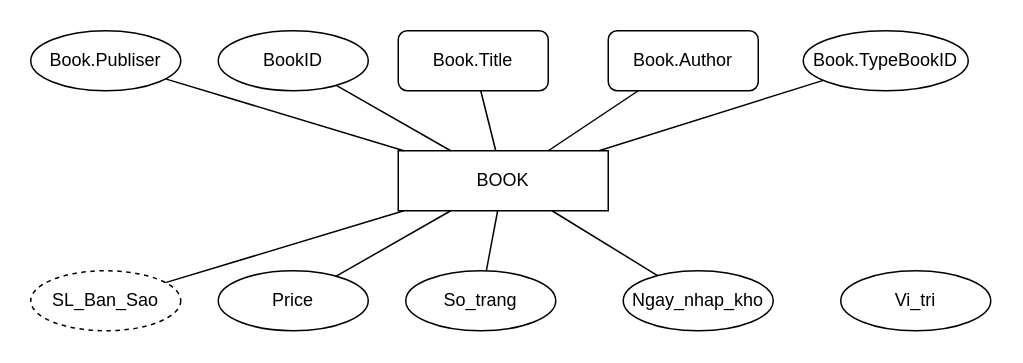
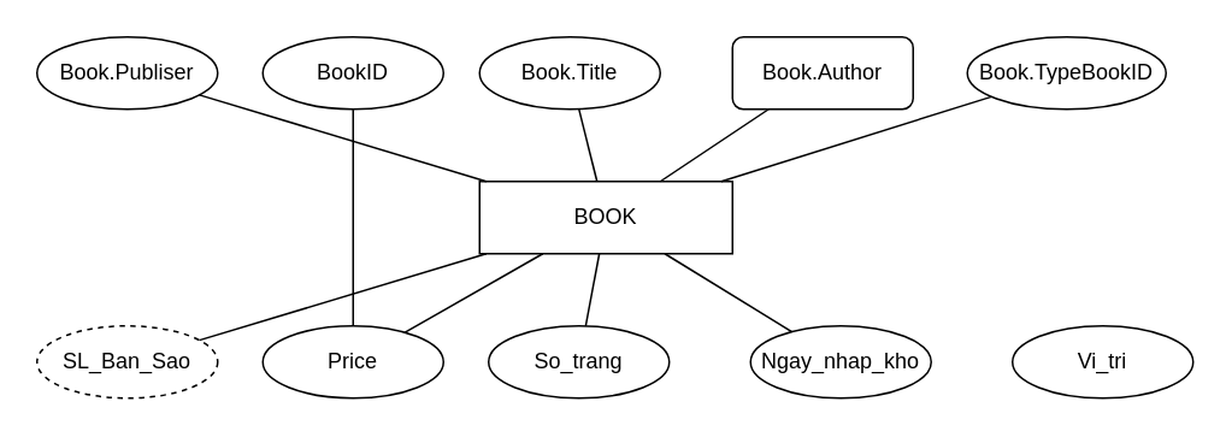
  <mxCell id="0" />
  <mxCell id="1" parent="0" />
  <mxCell id="2" value="BOOK" style="whiteSpace=wrap;html=1;align=center;" vertex="1" parent="1"><mxGeometry x="265" y="100" width="140" height="40" as="geometry" /></mxCell>
  <mxCell id="3" value="BookID" style="ellipse;whiteSpace=wrap;html=1;align=center;" vertex="1" parent="1"><mxGeometry x="145" y="20" width="100" height="40" as="geometry" /></mxCell>
- <mxCell id="4" value="" style="endArrow=none;html=1;rounded=0;" edge="1" parent="1" source="3" target="2"><mxGeometry relative="1" as="geometry"><mxPoint x="205" y="140" as="sourcePoint" /><mxPoint x="365" y="140" as="targetPoint" /></mxGeometry></mxCell>
- <mxCell id="5" value="Book.Title" style="whiteSpace=wrap;html=1;align=center;rounded=1;" vertex="1" parent="1"><mxGeometry x="265" y="20" width="100" height="40" as="geometry" /></mxCell>
+ <mxCell id="4" value="" style="endArrow=none;html=1;rounded=0;" edge="1" parent="1" source="3" target="11"><mxGeometry relative="1" as="geometry"><mxPoint x="205" y="140" as="sourcePoint" /><mxPoint x="365" y="140" as="targetPoint" /></mxGeometry></mxCell>
+ <mxCell id="5" value="Book.Title" style="ellipse;whiteSpace=wrap;html=1;align=center;" vertex="1" parent="1"><mxGeometry x="265" y="20" width="100" height="40" as="geometry" /></mxCell>
  <mxCell id="6" value="" style="endArrow=none;html=1;rounded=0;" edge="1" parent="1" source="5" target="2"><mxGeometry relative="1" as="geometry"><mxPoint x="185" y="70" as="sourcePoint" /><mxPoint x="268" y="130" as="targetPoint" /></mxGeometry></mxCell>
  <mxCell id="7" value="So_trang" style="ellipse;whiteSpace=wrap;html=1;align=center;" vertex="1" parent="1"><mxGeometry x="270" y="180" width="100" height="40" as="geometry" /></mxCell>
  <mxCell id="8" value="Book.Author" style="whiteSpace=wrap;html=1;align=center;rounded=1;" vertex="1" parent="1"><mxGeometry x="405" y="20" width="100" height="40" as="geometry" /></mxCell>
  <mxCell id="9" value="Book.Publiser" style="ellipse;whiteSpace=wrap;html=1;align=center;" vertex="1" parent="1"><mxGeometry x="20" y="20" width="100" height="40" as="geometry" /></mxCell>
  <mxCell id="10" value="SL_Ban_Sao" style="ellipse;whiteSpace=wrap;html=1;align=center;dashed=1;" vertex="1" parent="1"><mxGeometry x="20" y="180" width="100" height="40" as="geometry" /></mxCell>
  <mxCell id="11" value="Price" style="ellipse;whiteSpace=wrap;html=1;align=center;" vertex="1" parent="1"><mxGeometry x="145" y="180" width="100" height="40" as="geometry" /></mxCell>
  <mxCell id="12" value="Ngay_nhap_kho" style="ellipse;whiteSpace=wrap;html=1;align=center;" vertex="1" parent="1"><mxGeometry x="415" y="180" width="100" height="40" as="geometry" /></mxCell>
  <mxCell id="13" value="Vi_tri" style="ellipse;whiteSpace=wrap;html=1;align=center;" vertex="1" parent="1"><mxGeometry x="560" y="180" width="100" height="40" as="geometry" /></mxCell>
  <mxCell id="14" value="Book.TypeBookID" style="ellipse;whiteSpace=wrap;html=1;align=center;" vertex="1" parent="1"><mxGeometry x="535" y="20" width="110" height="40" as="geometry" /></mxCell>
  <mxCell id="15" value="" style="endArrow=none;html=1;rounded=0;" edge="1" parent="1" source="10" target="2"><mxGeometry relative="1" as="geometry"><mxPoint x="225" y="180" as="sourcePoint" /><mxPoint x="385" y="180" as="targetPoint" /></mxGeometry></mxCell>
  <mxCell id="16" value="" style="endArrow=none;html=1;rounded=0;" edge="1" parent="1" source="11" target="2"><mxGeometry relative="1" as="geometry"><mxPoint x="225" y="179.31" as="sourcePoint" /><mxPoint x="385" y="179.31" as="targetPoint" /></mxGeometry></mxCell>
  <mxCell id="17" value="" style="endArrow=none;html=1;rounded=0;" edge="1" parent="1" source="9" target="2"><mxGeometry relative="1" as="geometry"><mxPoint x="225" y="180" as="sourcePoint" /><mxPoint x="385" y="180" as="targetPoint" /></mxGeometry></mxCell>
  <mxCell id="18" value="" style="endArrow=none;html=1;rounded=0;" edge="1" parent="1" source="2" target="7"><mxGeometry relative="1" as="geometry"><mxPoint x="225" y="180" as="sourcePoint" /><mxPoint x="385" y="180" as="targetPoint" /></mxGeometry></mxCell>
  <mxCell id="19" value="" style="endArrow=none;html=1;rounded=0;" edge="1" parent="1" source="12" target="2"><mxGeometry relative="1" as="geometry"><mxPoint x="225" y="180" as="sourcePoint" /><mxPoint x="385" y="180" as="targetPoint" /></mxGeometry></mxCell>
  <mxCell id="20" value="" style="endArrow=none;html=1;rounded=0;" edge="1" parent="1" source="2" target="8"><mxGeometry relative="1" as="geometry"><mxPoint x="335" y="120" as="sourcePoint" /><mxPoint x="385" y="180" as="targetPoint" /></mxGeometry></mxCell>
  <mxCell id="21" value="" style="endArrow=none;html=1;rounded=0;" edge="1" parent="1" source="14" target="2"><mxGeometry relative="1" as="geometry"><mxPoint x="225" y="180" as="sourcePoint" /><mxPoint x="385" y="180" as="targetPoint" /></mxGeometry></mxCell>
